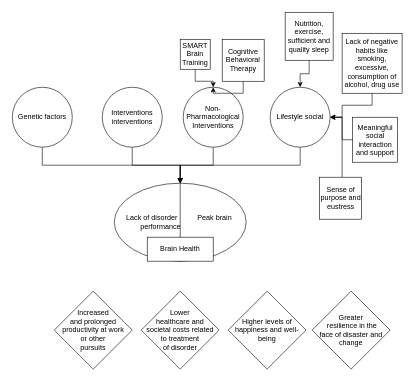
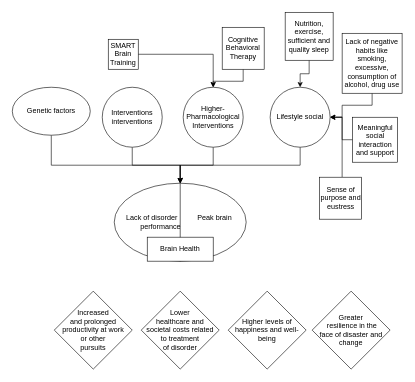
  <mxCell id="0" />
  <mxCell id="1" parent="0" />
  <mxCell id="2" value="&lt;div style=&quot;text-align: left;&quot;&gt;&lt;span style=&quot;background-color: initial;&quot;&gt;Lack of disorder&amp;nbsp; &amp;nbsp; &amp;nbsp; &amp;nbsp; &amp;nbsp; &lt;/span&gt;&lt;span style=&quot;background-color: initial;&quot;&gt;Peak b&lt;/span&gt;&lt;span style=&quot;background-color: initial;&quot;&gt;rain&amp;nbsp;&lt;/span&gt;&lt;/div&gt;&lt;div style=&quot;text-align: left;&quot;&gt;&lt;span style=&quot;background-color: initial;&quot;&gt;&lt;span style=&quot;white-space: pre;&quot;&gt; &lt;/span&gt;&lt;span style=&quot;white-space: pre;&quot;&gt; &lt;/span&gt;&lt;span style=&quot;white-space: pre;&quot;&gt; &lt;/span&gt;&lt;span style=&quot;white-space: pre;&quot;&gt; &lt;/span&gt;&amp;nbsp; &amp;nbsp;performance&lt;/span&gt;&lt;/div&gt;" style="ellipse;whiteSpace=wrap;html=1;" vertex="1" parent="1"><mxGeometry x="190" y="305" width="220" height="130" as="geometry" /></mxCell>
  <mxCell id="3" value="" style="edgeStyle=orthogonalEdgeStyle;rounded=0;orthogonalLoop=1;jettySize=auto;html=1;" edge="1" parent="1" source="4" target="2"><mxGeometry relative="1" as="geometry" /></mxCell>
  <mxCell id="4" value="Interventions interventions" style="ellipse;whiteSpace=wrap;html=1;aspect=fixed;" vertex="1" parent="1"><mxGeometry x="170" y="145" width="100" height="100" as="geometry" /></mxCell>
  <mxCell id="5" value="" style="edgeStyle=orthogonalEdgeStyle;rounded=0;orthogonalLoop=1;jettySize=auto;html=1;" edge="1" parent="1" source="6" target="2"><mxGeometry relative="1" as="geometry" /></mxCell>
- <mxCell id="6" value="Non-Pharmacological Interventions" style="ellipse;whiteSpace=wrap;html=1;aspect=fixed;" vertex="1" parent="1"><mxGeometry x="305" y="145" width="100" height="100" as="geometry" /></mxCell>
+ <mxCell id="6" value="Higher-Pharmacological Interventions" style="ellipse;whiteSpace=wrap;html=1;aspect=fixed;" vertex="1" parent="1"><mxGeometry x="305" y="145" width="100" height="100" as="geometry" /></mxCell>
  <mxCell id="7" value="" style="edgeStyle=orthogonalEdgeStyle;rounded=0;orthogonalLoop=1;jettySize=auto;html=1;" edge="1" parent="1" source="8" target="6"><mxGeometry relative="1" as="geometry" /></mxCell>
- <mxCell id="8" value="SMART Brain Training" style="whiteSpace=wrap;html=1;aspect=fixed;" vertex="1" parent="1"><mxGeometry x="300" y="65" width="50" height="50" as="geometry" /></mxCell>
+ <mxCell id="8" value="SMART Brain Training" style="whiteSpace=wrap;html=1;aspect=fixed;" vertex="1" parent="1"><mxGeometry x="180" y="65" width="50" height="50" as="geometry" /></mxCell>
  <mxCell id="9" value="" style="edgeStyle=orthogonalEdgeStyle;rounded=0;orthogonalLoop=1;jettySize=auto;html=1;" edge="1" parent="1" source="10" target="16"><mxGeometry relative="1" as="geometry" /></mxCell>
  <mxCell id="10" value="Nutrition, exercise, sufficient and quality sleep" style="whiteSpace=wrap;html=1;aspect=fixed;" vertex="1" parent="1"><mxGeometry x="475" y="20" width="80" height="80" as="geometry" /></mxCell>
  <mxCell id="11" value="" style="edgeStyle=orthogonalEdgeStyle;rounded=0;orthogonalLoop=1;jettySize=auto;html=1;" edge="1" parent="1" source="12" target="6"><mxGeometry relative="1" as="geometry" /></mxCell>
- <mxCell id="12" value="Cognitive Behavioral Therapy" style="whiteSpace=wrap;html=1;aspect=fixed;" vertex="1" parent="1"><mxGeometry x="370" y="65" width="70" height="70" as="geometry" /></mxCell>
+ <mxCell id="12" value="Cognitive Behavioral Therapy" style="whiteSpace=wrap;html=1;aspect=fixed;" vertex="1" parent="1"><mxGeometry x="370" y="45" width="70" height="70" as="geometry" /></mxCell>
  <mxCell id="13" value="" style="edgeStyle=orthogonalEdgeStyle;rounded=0;orthogonalLoop=1;jettySize=auto;html=1;" edge="1" parent="1" source="14" target="2"><mxGeometry relative="1" as="geometry"><Array as="points"><mxPoint x="300" y="275" /></Array></mxGeometry></mxCell>
- <mxCell id="14" value="Genetic factors" style="ellipse;whiteSpace=wrap;html=1;aspect=fixed;" vertex="1" parent="1"><mxGeometry x="20" y="145" width="100" height="100" as="geometry" /></mxCell>
+ <mxCell id="14" value="Genetic factors" style="ellipse;whiteSpace=wrap;html=1;aspect=fixed;" vertex="1" parent="1"><mxGeometry x="20" y="145" width="130" height="80" as="geometry" /></mxCell>
  <mxCell id="15" value="" style="edgeStyle=orthogonalEdgeStyle;rounded=0;orthogonalLoop=1;jettySize=auto;html=1;entryX=0.5;entryY=0;entryDx=0;entryDy=0;" edge="1" parent="1" source="16" target="2"><mxGeometry relative="1" as="geometry"><Array as="points"><mxPoint x="300" y="275" /></Array></mxGeometry></mxCell>
  <mxCell id="16" value="Lifestyle social" style="ellipse;whiteSpace=wrap;html=1;aspect=fixed;" vertex="1" parent="1"><mxGeometry x="450" y="145" width="100" height="100" as="geometry" /></mxCell>
  <mxCell id="17" value="" style="edgeStyle=orthogonalEdgeStyle;rounded=0;orthogonalLoop=1;jettySize=auto;html=1;exitX=0.5;exitY=1;exitDx=0;exitDy=0;entryX=1;entryY=0.5;entryDx=0;entryDy=0;" edge="1" parent="1" source="18" target="16"><mxGeometry relative="1" as="geometry"><mxPoint x="560" y="195" as="targetPoint" /><Array as="points"><mxPoint x="620" y="175" /><mxPoint x="570" y="175" /><mxPoint x="570" y="195" /></Array></mxGeometry></mxCell>
  <mxCell id="18" value="Lack of negative habits like smoking, excessive, consumption of alcohol, drug use" style="whiteSpace=wrap;html=1;aspect=fixed;" vertex="1" parent="1"><mxGeometry x="570" y="55" width="100" height="100" as="geometry" /></mxCell>
  <mxCell id="19" value="" style="edgeStyle=orthogonalEdgeStyle;rounded=0;orthogonalLoop=1;jettySize=auto;html=1;" edge="1" parent="1" source="20" target="16"><mxGeometry relative="1" as="geometry"><Array as="points"><mxPoint x="570" y="233" /><mxPoint x="570" y="195" /></Array></mxGeometry></mxCell>
  <mxCell id="20" value="Meaningful social interaction and support" style="whiteSpace=wrap;html=1;aspect=fixed;" vertex="1" parent="1"><mxGeometry x="587.5" y="195" width="75" height="75" as="geometry" /></mxCell>
  <mxCell id="21" value="" style="edgeStyle=orthogonalEdgeStyle;rounded=0;orthogonalLoop=1;jettySize=auto;html=1;" edge="1" parent="1" source="22" target="16"><mxGeometry relative="1" as="geometry"><Array as="points"><mxPoint x="570" y="195" /></Array></mxGeometry></mxCell>
  <mxCell id="22" value="Sense of purpose and eustress" style="whiteSpace=wrap;html=1;aspect=fixed;" vertex="1" parent="1"><mxGeometry x="532.5" y="295" width="70" height="70" as="geometry" /></mxCell>
  <mxCell id="23" value="" style="endArrow=none;html=1;rounded=0;entryX=0.5;entryY=0;entryDx=0;entryDy=0;exitX=0.5;exitY=1;exitDx=0;exitDy=0;startArrow=none;" edge="1" parent="1" source="25" target="2"><mxGeometry width="50" height="50" relative="1" as="geometry"><mxPoint x="310" y="435" as="sourcePoint" /><mxPoint x="360" y="385" as="targetPoint" /></mxGeometry></mxCell>
  <mxCell id="24" value="" style="endArrow=none;html=1;rounded=0;entryX=0.5;entryY=0;entryDx=0;entryDy=0;exitX=0.5;exitY=1;exitDx=0;exitDy=0;" edge="1" parent="1" source="2" target="25"><mxGeometry width="50" height="50" relative="1" as="geometry"><mxPoint x="300" y="435" as="sourcePoint" /><mxPoint x="300" y="305" as="targetPoint" /></mxGeometry></mxCell>
  <mxCell id="25" value="Brain Health" style="rounded=0;whiteSpace=wrap;html=1;" vertex="1" parent="1"><mxGeometry x="245" y="395" width="110" height="40" as="geometry" /></mxCell>
  <mxCell id="26" value="Increased &lt;br&gt;and prolonged&lt;br&gt;productivity at work &lt;br&gt;or other &lt;br&gt;pursuits" style="rhombus;whiteSpace=wrap;html=1;" vertex="1" parent="1"><mxGeometry x="90" y="485" width="130" height="130" as="geometry" /></mxCell>
  <mxCell id="27" value="Lower &lt;br&gt;healthcare and &lt;br&gt;societal costs related &lt;br&gt;to treatment &lt;br&gt;of disorder" style="rhombus;whiteSpace=wrap;html=1;" vertex="1" parent="1"><mxGeometry x="235" y="485" width="130" height="130" as="geometry" /></mxCell>
  <mxCell id="28" value="Higher levels of happiness and well-being" style="rhombus;whiteSpace=wrap;html=1;" vertex="1" parent="1"><mxGeometry x="380" y="485" width="130" height="130" as="geometry" /></mxCell>
  <mxCell id="29" value="Greater &lt;br&gt;&amp;nbsp;resilience in the &lt;br&gt;face of disaster and&lt;br&gt;change" style="rhombus;whiteSpace=wrap;html=1;" vertex="1" parent="1"><mxGeometry x="520" y="485" width="130" height="130" as="geometry" /></mxCell>
